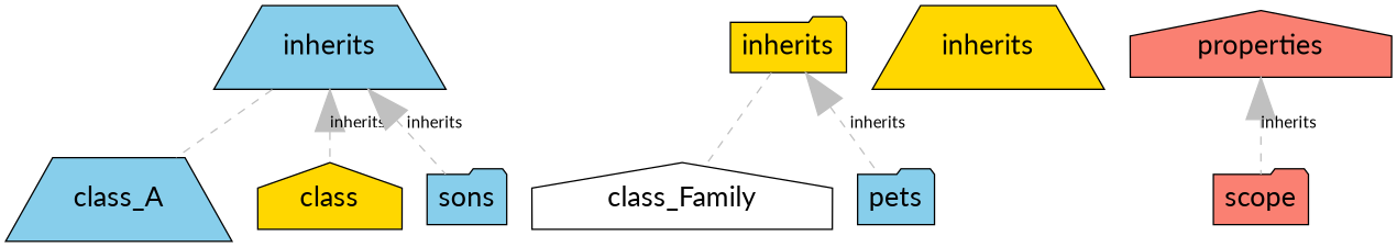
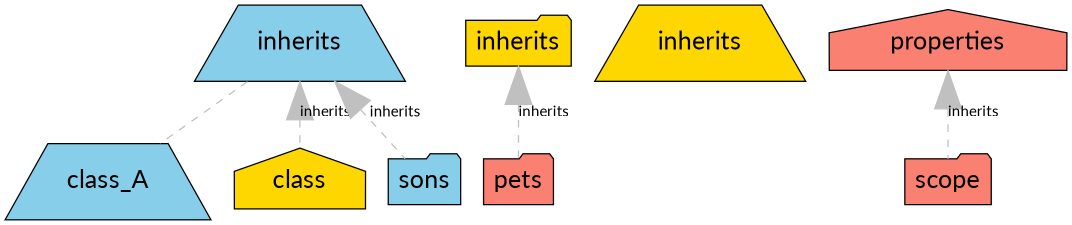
  graph {
    fontname=Lato
    node [fillcolor=skyblue fontname=Lato fontsize=20 shape=folder style=filled]
    edge [color=grey fontname=Lato fontsize=12 style=dashed arrowhead=normal arrowsize=3 dir=back]
    class_A [shape=trapezium]
    n2 [arrowhead=normal arrowsize=3 dir=back fillcolor=gold label=inherits]
-   class_Family [fillcolor=white shape=house]
-   n4 [label=pets]
+   n4 [fillcolor=salmon label=pets]
    n5 [arrowhead=normal arrowsize=3 dir=back fillcolor=gold label=inherits shape=trapezium]
    n6 [fillcolor=gold label=class shape=house]
    n7 [label=sons]
    n8 [fillcolor=salmon label=properties shape=house]
    n9 [fillcolor=salmon label=scope]
    n10 [arrowhead=normal arrowsize=3 dir=back label=inherits shape=trapezium]
-   n2 -- class_Family [arrowhead="" arrowsize="" dir=""]
    n2 -- n4 [label=inherits]
    n8 -- n9 [label=inherits]
    n10 -- class_A [arrowhead="" arrowsize="" dir=""]
    n10 -- n6 [label=inherits]
    n10 -- n7 [label=inherits]
  }
